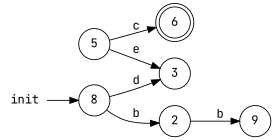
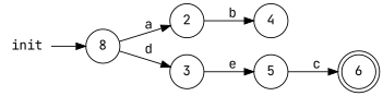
  digraph {
    fontname="JetBrains Mono"
    rankdir=LR
    node [fontname="JetBrains Mono" shape=circle]
    edge [fontname="JetBrains Mono"]
    6 [height=.5 shape=doublecircle width=.5]
    n2 [height=.5 label=8 width=.5]
    2 [height=.5 width=.5]
    3 [height=.5 width=.5]
-   4 [height=.5 width=.5 label=9]
+   4 [height=.5 width=.5]
    5 [height=.5 width=.5]
    init [height=.5 shape=plaintext width=.5]
-   n2 -> 2 [label=" b"]
+   n2 -> 2 [label=" a"]
    n2 -> 3 [label=" d"]
    2 -> 4 [label=" b"]
-   5 -> 3 [label=" e"]
+   3 -> 5 [label=" e"]
    5 -> 6 [label=" c"]
    init -> n2
  }
